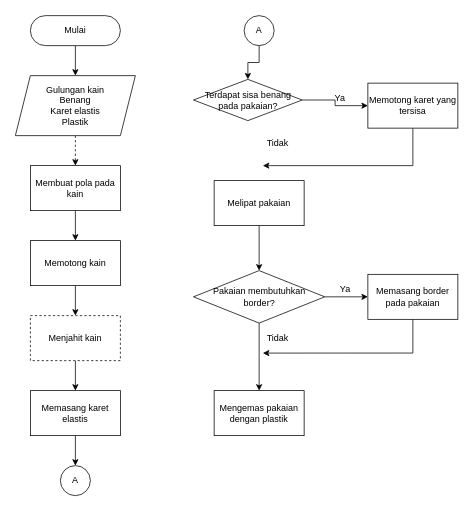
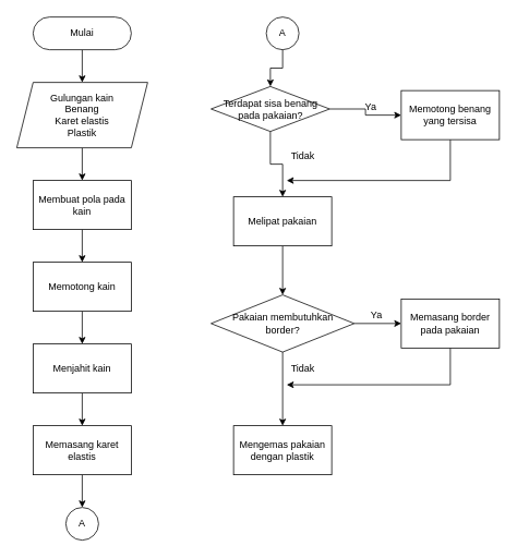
  <mxCell id="0" />
  <mxCell id="1" parent="0" />
  <mxCell id="2" style="edgeStyle=orthogonalEdgeStyle;rounded=0;orthogonalLoop=1;jettySize=auto;html=1;" parent="1" source="3" target="5" edge="1"><mxGeometry relative="1" as="geometry" /></mxCell>
  <mxCell id="3" value="Mulai" style="rounded=1;whiteSpace=wrap;html=1;arcSize=50;" parent="1" vertex="1"><mxGeometry x="40" y="20" width="120" height="40" as="geometry" /></mxCell>
- <mxCell id="4" style="edgeStyle=orthogonalEdgeStyle;rounded=0;orthogonalLoop=1;jettySize=auto;html=1;dashed=1;" parent="1" source="5" target="7" edge="1"><mxGeometry relative="1" as="geometry" /></mxCell>
+ <mxCell id="4" style="edgeStyle=orthogonalEdgeStyle;rounded=0;orthogonalLoop=1;jettySize=auto;html=1;" parent="1" source="5" target="7" edge="1"><mxGeometry relative="1" as="geometry" /></mxCell>
  <mxCell id="5" value="&lt;div&gt;Gulungan kain&lt;/div&gt;&lt;div&gt;Benang&lt;/div&gt;&lt;div&gt;Karet elastis&lt;br&gt;&lt;/div&gt;&lt;div&gt;Plastik&lt;br&gt;&lt;/div&gt;" style="shape=parallelogram;perimeter=parallelogramPerimeter;whiteSpace=wrap;html=1;fixedSize=1;" parent="1" vertex="1"><mxGeometry x="20" y="100" width="160" height="80" as="geometry" /></mxCell>
  <mxCell id="6" value="" style="edgeStyle=orthogonalEdgeStyle;rounded=0;orthogonalLoop=1;jettySize=auto;html=1;" parent="1" source="7" target="9" edge="1"><mxGeometry relative="1" as="geometry" /></mxCell>
  <mxCell id="7" value="Membuat pola pada kain" style="rounded=0;whiteSpace=wrap;html=1;" parent="1" vertex="1"><mxGeometry x="40" y="220" width="120" height="60" as="geometry" /></mxCell>
  <mxCell id="8" value="" style="edgeStyle=orthogonalEdgeStyle;rounded=0;orthogonalLoop=1;jettySize=auto;html=1;" parent="1" source="9" target="11" edge="1"><mxGeometry relative="1" as="geometry" /></mxCell>
  <mxCell id="9" value="Memotong kain" style="whiteSpace=wrap;html=1;rounded=0;" parent="1" vertex="1"><mxGeometry x="40" y="320" width="120" height="60" as="geometry" /></mxCell>
  <mxCell id="10" value="" style="edgeStyle=orthogonalEdgeStyle;rounded=0;orthogonalLoop=1;jettySize=auto;html=1;" parent="1" source="11" target="13" edge="1"><mxGeometry relative="1" as="geometry" /></mxCell>
- <mxCell id="11" value="Menjahit kain" style="whiteSpace=wrap;html=1;rounded=0;dashed=1;" parent="1" vertex="1"><mxGeometry x="40" y="420" width="120" height="60" as="geometry" /></mxCell>
+ <mxCell id="11" value="Menjahit kain" style="whiteSpace=wrap;html=1;rounded=0;" parent="1" vertex="1"><mxGeometry x="40" y="420" width="120" height="60" as="geometry" /></mxCell>
  <mxCell id="12" style="edgeStyle=orthogonalEdgeStyle;rounded=0;orthogonalLoop=1;jettySize=auto;html=1;" parent="1" source="13" target="14" edge="1"><mxGeometry relative="1" as="geometry" /></mxCell>
  <mxCell id="13" value="Memasang karet elastis" style="whiteSpace=wrap;html=1;rounded=0;" parent="1" vertex="1"><mxGeometry x="40" y="520" width="120" height="60" as="geometry" /></mxCell>
  <mxCell id="14" value="A" style="ellipse;whiteSpace=wrap;html=1;aspect=fixed;" parent="1" vertex="1"><mxGeometry x="80" y="620" width="40" height="40" as="geometry" /></mxCell>
  <mxCell id="15" style="edgeStyle=orthogonalEdgeStyle;rounded=0;orthogonalLoop=1;jettySize=auto;html=1;" parent="1" source="16" target="19" edge="1"><mxGeometry relative="1" as="geometry" /></mxCell>
  <mxCell id="16" value="A" style="ellipse;whiteSpace=wrap;html=1;aspect=fixed;" parent="1" vertex="1"><mxGeometry x="325" y="20" width="40" height="40" as="geometry" /></mxCell>
  <mxCell id="17" style="edgeStyle=orthogonalEdgeStyle;rounded=0;orthogonalLoop=1;jettySize=auto;html=1;entryX=0;entryY=0.5;entryDx=0;entryDy=0;" parent="1" source="19" target="21" edge="1"><mxGeometry relative="1" as="geometry" /></mxCell>
+ <mxCell id="18" style="edgeStyle=orthogonalEdgeStyle;rounded=0;orthogonalLoop=1;jettySize=auto;html=1;entryX=0.5;entryY=0;entryDx=0;entryDy=0;" parent="1" source="19" target="29" edge="1"><mxGeometry relative="1" as="geometry" /></mxCell>
  <mxCell id="19" value="&lt;div&gt;Terdapat sisa benang &lt;br&gt;&lt;/div&gt;&lt;div&gt;pada pakaian?&lt;/div&gt;" style="rhombus;whiteSpace=wrap;html=1;" parent="1" vertex="1"><mxGeometry x="257.5" y="105" width="145" height="55" as="geometry" /></mxCell>
  <mxCell id="20" style="edgeStyle=orthogonalEdgeStyle;rounded=0;orthogonalLoop=1;jettySize=auto;html=1;" parent="1" source="21" edge="1"><mxGeometry relative="1" as="geometry"><mxPoint x="350" y="220" as="targetPoint" /><Array as="points"><mxPoint x="550" y="220" /></Array></mxGeometry></mxCell>
- <mxCell id="21" value="Memotong karet yang tersisa" style="rounded=0;whiteSpace=wrap;html=1;" parent="1" vertex="1"><mxGeometry x="490" y="110" width="120" height="60" as="geometry" /></mxCell>
+ <mxCell id="21" value="Memotong benang yang tersisa" style="rounded=0;whiteSpace=wrap;html=1;" parent="1" vertex="1"><mxGeometry x="490" y="110" width="120" height="60" as="geometry" /></mxCell>
  <mxCell id="22" value="&lt;font style=&quot;font-size: 12px&quot;&gt;Ya&lt;/font&gt;" style="text;html=1;strokeColor=none;fillColor=none;align=center;verticalAlign=middle;whiteSpace=wrap;rounded=0;" parent="1" vertex="1"><mxGeometry x="432.5" y="120" width="40" height="20" as="geometry" /></mxCell>
  <mxCell id="23" value="Mengemas pakaian dengan plastik" style="rounded=0;whiteSpace=wrap;html=1;" parent="1" vertex="1"><mxGeometry x="285" y="520" width="120" height="60" as="geometry" /></mxCell>
  <mxCell id="24" value="Tidak" style="text;html=1;strokeColor=none;fillColor=none;align=center;verticalAlign=middle;whiteSpace=wrap;rounded=0;" parent="1" vertex="1"><mxGeometry x="350" y="180" width="40" height="20" as="geometry" /></mxCell>
  <mxCell id="25" style="edgeStyle=orthogonalEdgeStyle;rounded=0;orthogonalLoop=1;jettySize=auto;html=1;" parent="1" source="27" target="23" edge="1"><mxGeometry relative="1" as="geometry" /></mxCell>
  <mxCell id="26" style="edgeStyle=orthogonalEdgeStyle;rounded=0;orthogonalLoop=1;jettySize=auto;html=1;entryX=0;entryY=0.5;entryDx=0;entryDy=0;" parent="1" source="27" target="31" edge="1"><mxGeometry relative="1" as="geometry" /></mxCell>
  <mxCell id="27" value="&lt;div&gt;Pakaian membutuhkan&lt;/div&gt;&lt;div&gt;border?&lt;br&gt;&lt;/div&gt;" style="rhombus;whiteSpace=wrap;html=1;" parent="1" vertex="1"><mxGeometry x="257.5" y="359.94" width="175" height="70" as="geometry" /></mxCell>
  <mxCell id="28" style="edgeStyle=orthogonalEdgeStyle;rounded=0;orthogonalLoop=1;jettySize=auto;html=1;" parent="1" source="29" target="27" edge="1"><mxGeometry relative="1" as="geometry" /></mxCell>
  <mxCell id="29" value="Melipat pakaian" style="rounded=0;whiteSpace=wrap;html=1;" parent="1" vertex="1"><mxGeometry x="285" y="240" width="120" height="60" as="geometry" /></mxCell>
  <mxCell id="30" style="edgeStyle=orthogonalEdgeStyle;rounded=0;orthogonalLoop=1;jettySize=auto;html=1;" parent="1" source="31" edge="1"><mxGeometry relative="1" as="geometry"><mxPoint x="350" y="469.94" as="targetPoint" /><Array as="points"><mxPoint x="550" y="469.94" /><mxPoint x="350" y="469.94" /></Array></mxGeometry></mxCell>
  <mxCell id="31" value="Memasang border pada pakaian" style="rounded=0;whiteSpace=wrap;html=1;" parent="1" vertex="1"><mxGeometry x="490" y="364.94" width="120" height="60" as="geometry" /></mxCell>
  <mxCell id="32" value="&lt;font style=&quot;font-size: 12px&quot;&gt;Ya&lt;/font&gt;" style="text;html=1;strokeColor=none;fillColor=none;align=center;verticalAlign=middle;whiteSpace=wrap;rounded=0;" parent="1" vertex="1"><mxGeometry x="440" y="374.94" width="40" height="20" as="geometry" /></mxCell>
  <mxCell id="33" value="Tidak" style="text;html=1;strokeColor=none;fillColor=none;align=center;verticalAlign=middle;whiteSpace=wrap;rounded=0;" parent="1" vertex="1"><mxGeometry x="350" y="439.94" width="40" height="20" as="geometry" /></mxCell>
  <mxCell id="34" style="edgeStyle=orthogonalEdgeStyle;rounded=0;orthogonalLoop=1;jettySize=auto;html=1;exitX=0.5;exitY=1;exitDx=0;exitDy=0;" edge="1" parent="1" source="24" target="24"><mxGeometry relative="1" as="geometry" /></mxCell>
